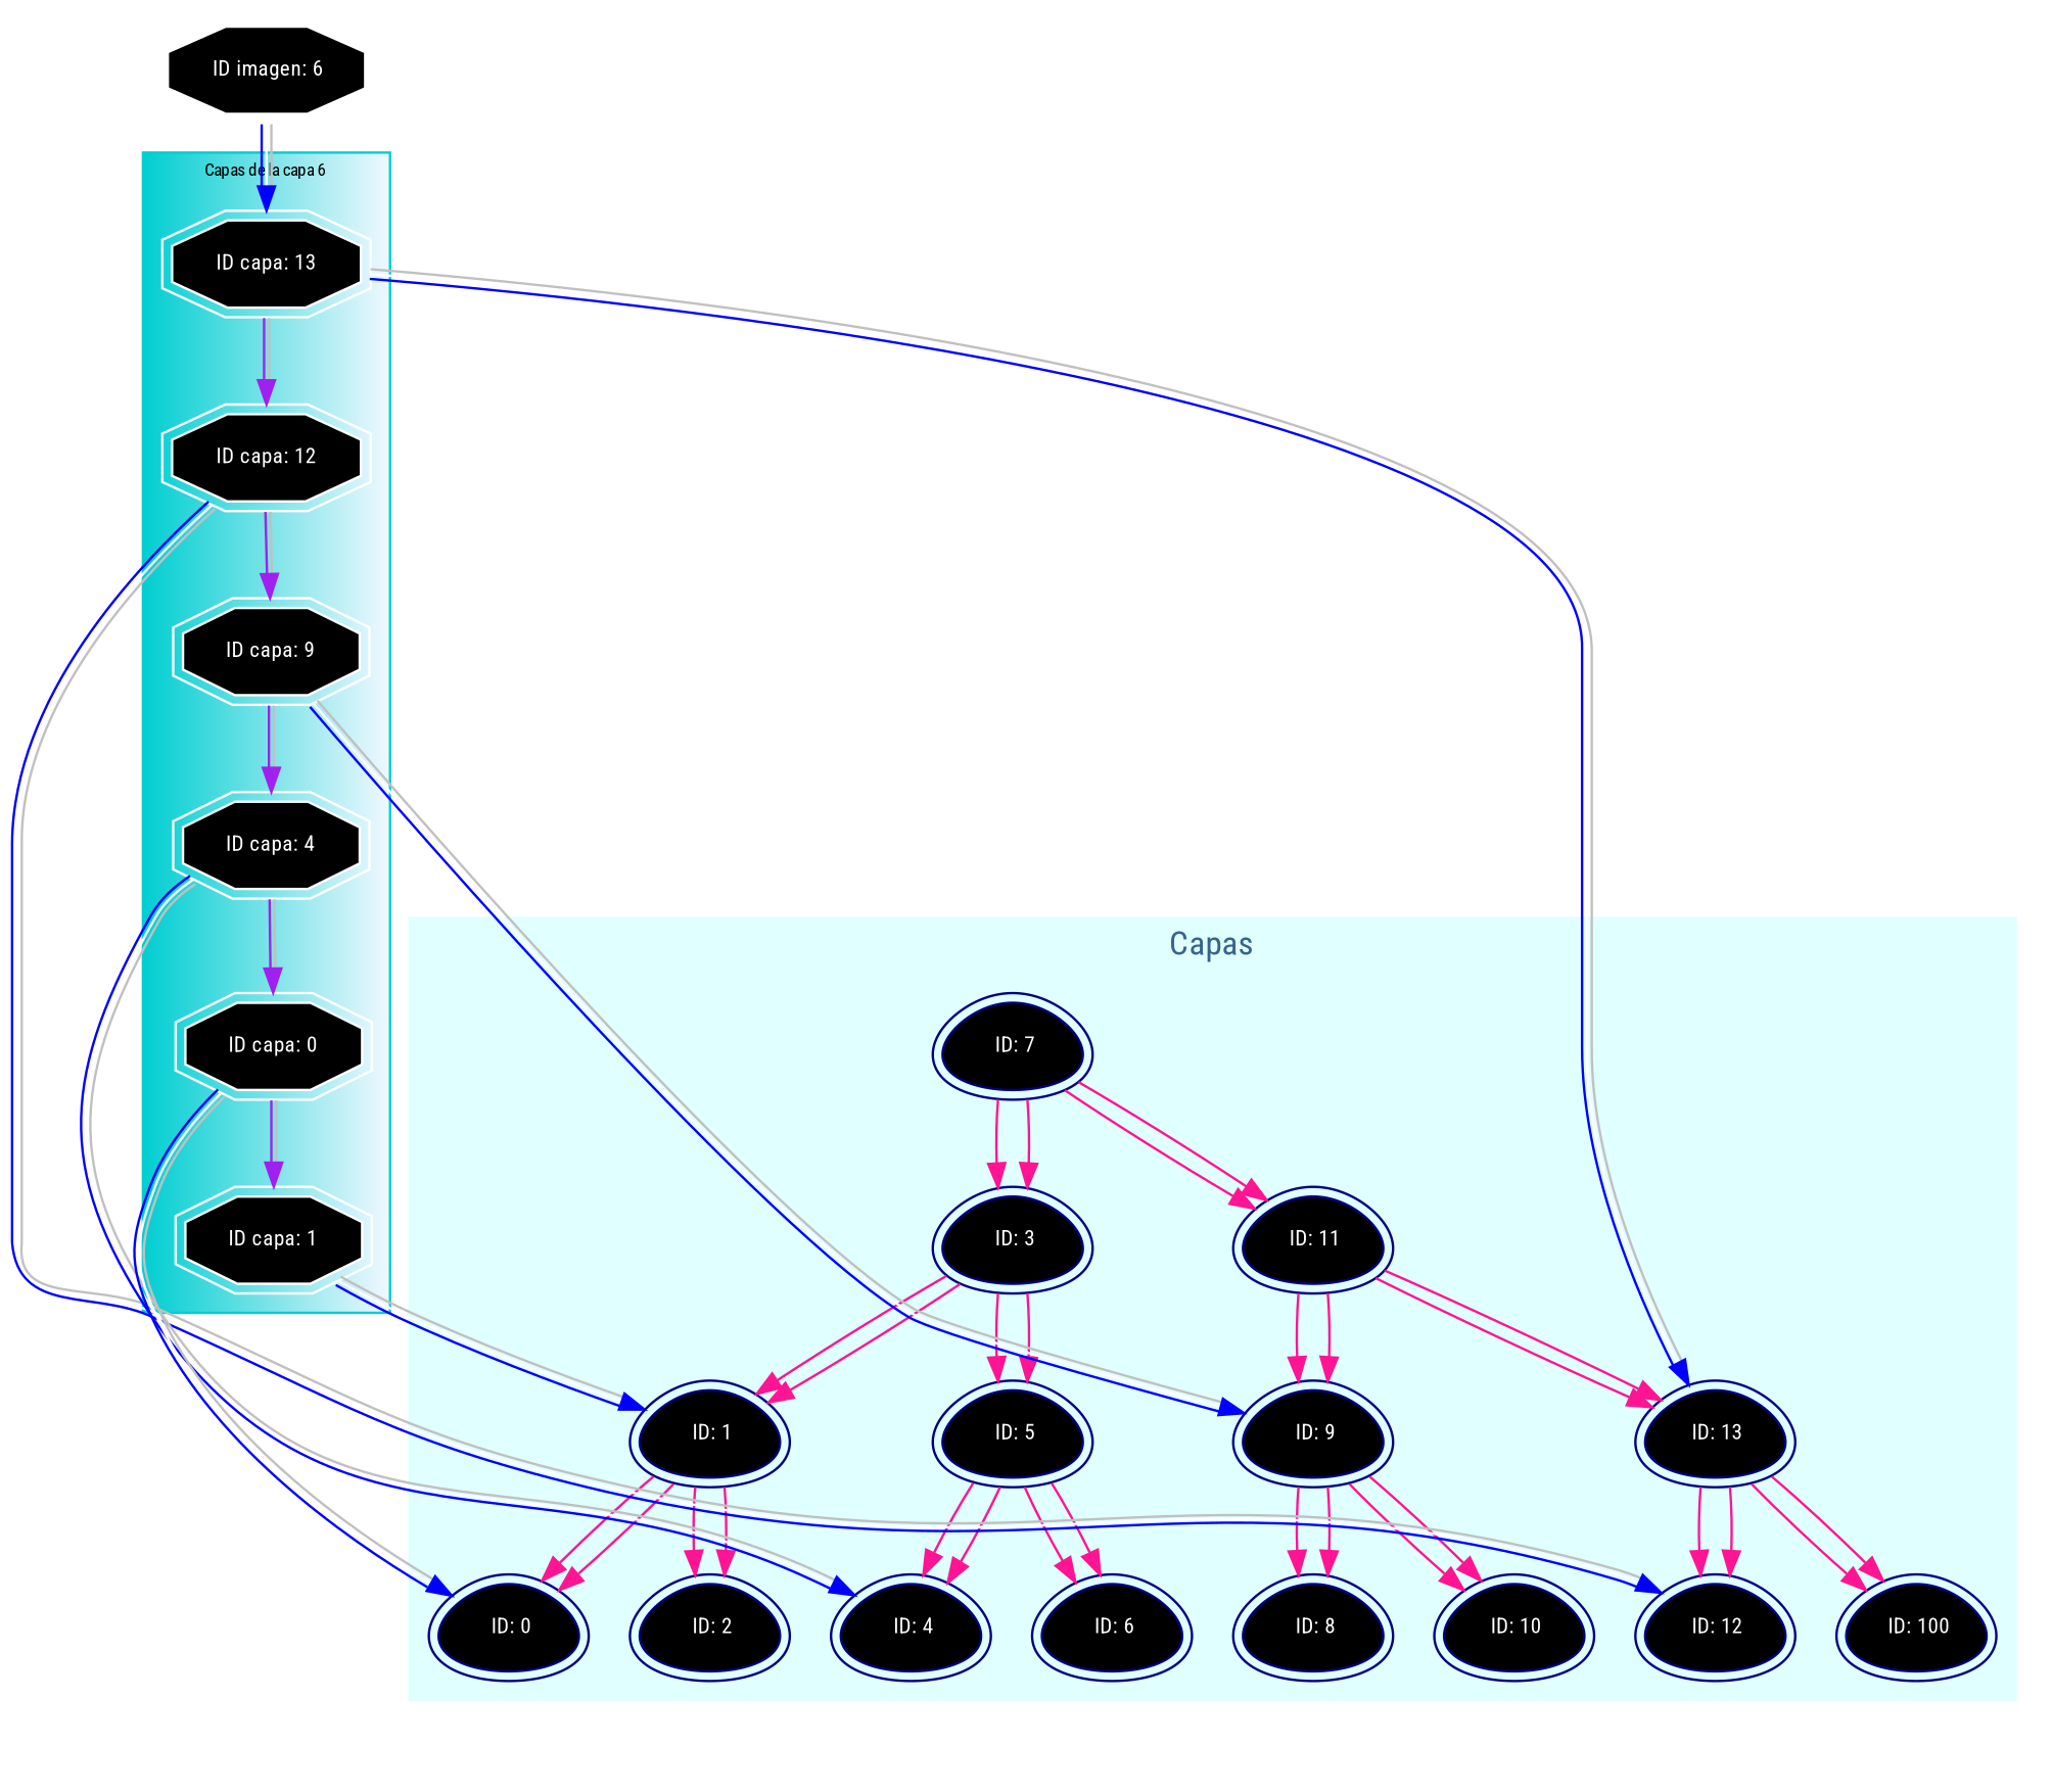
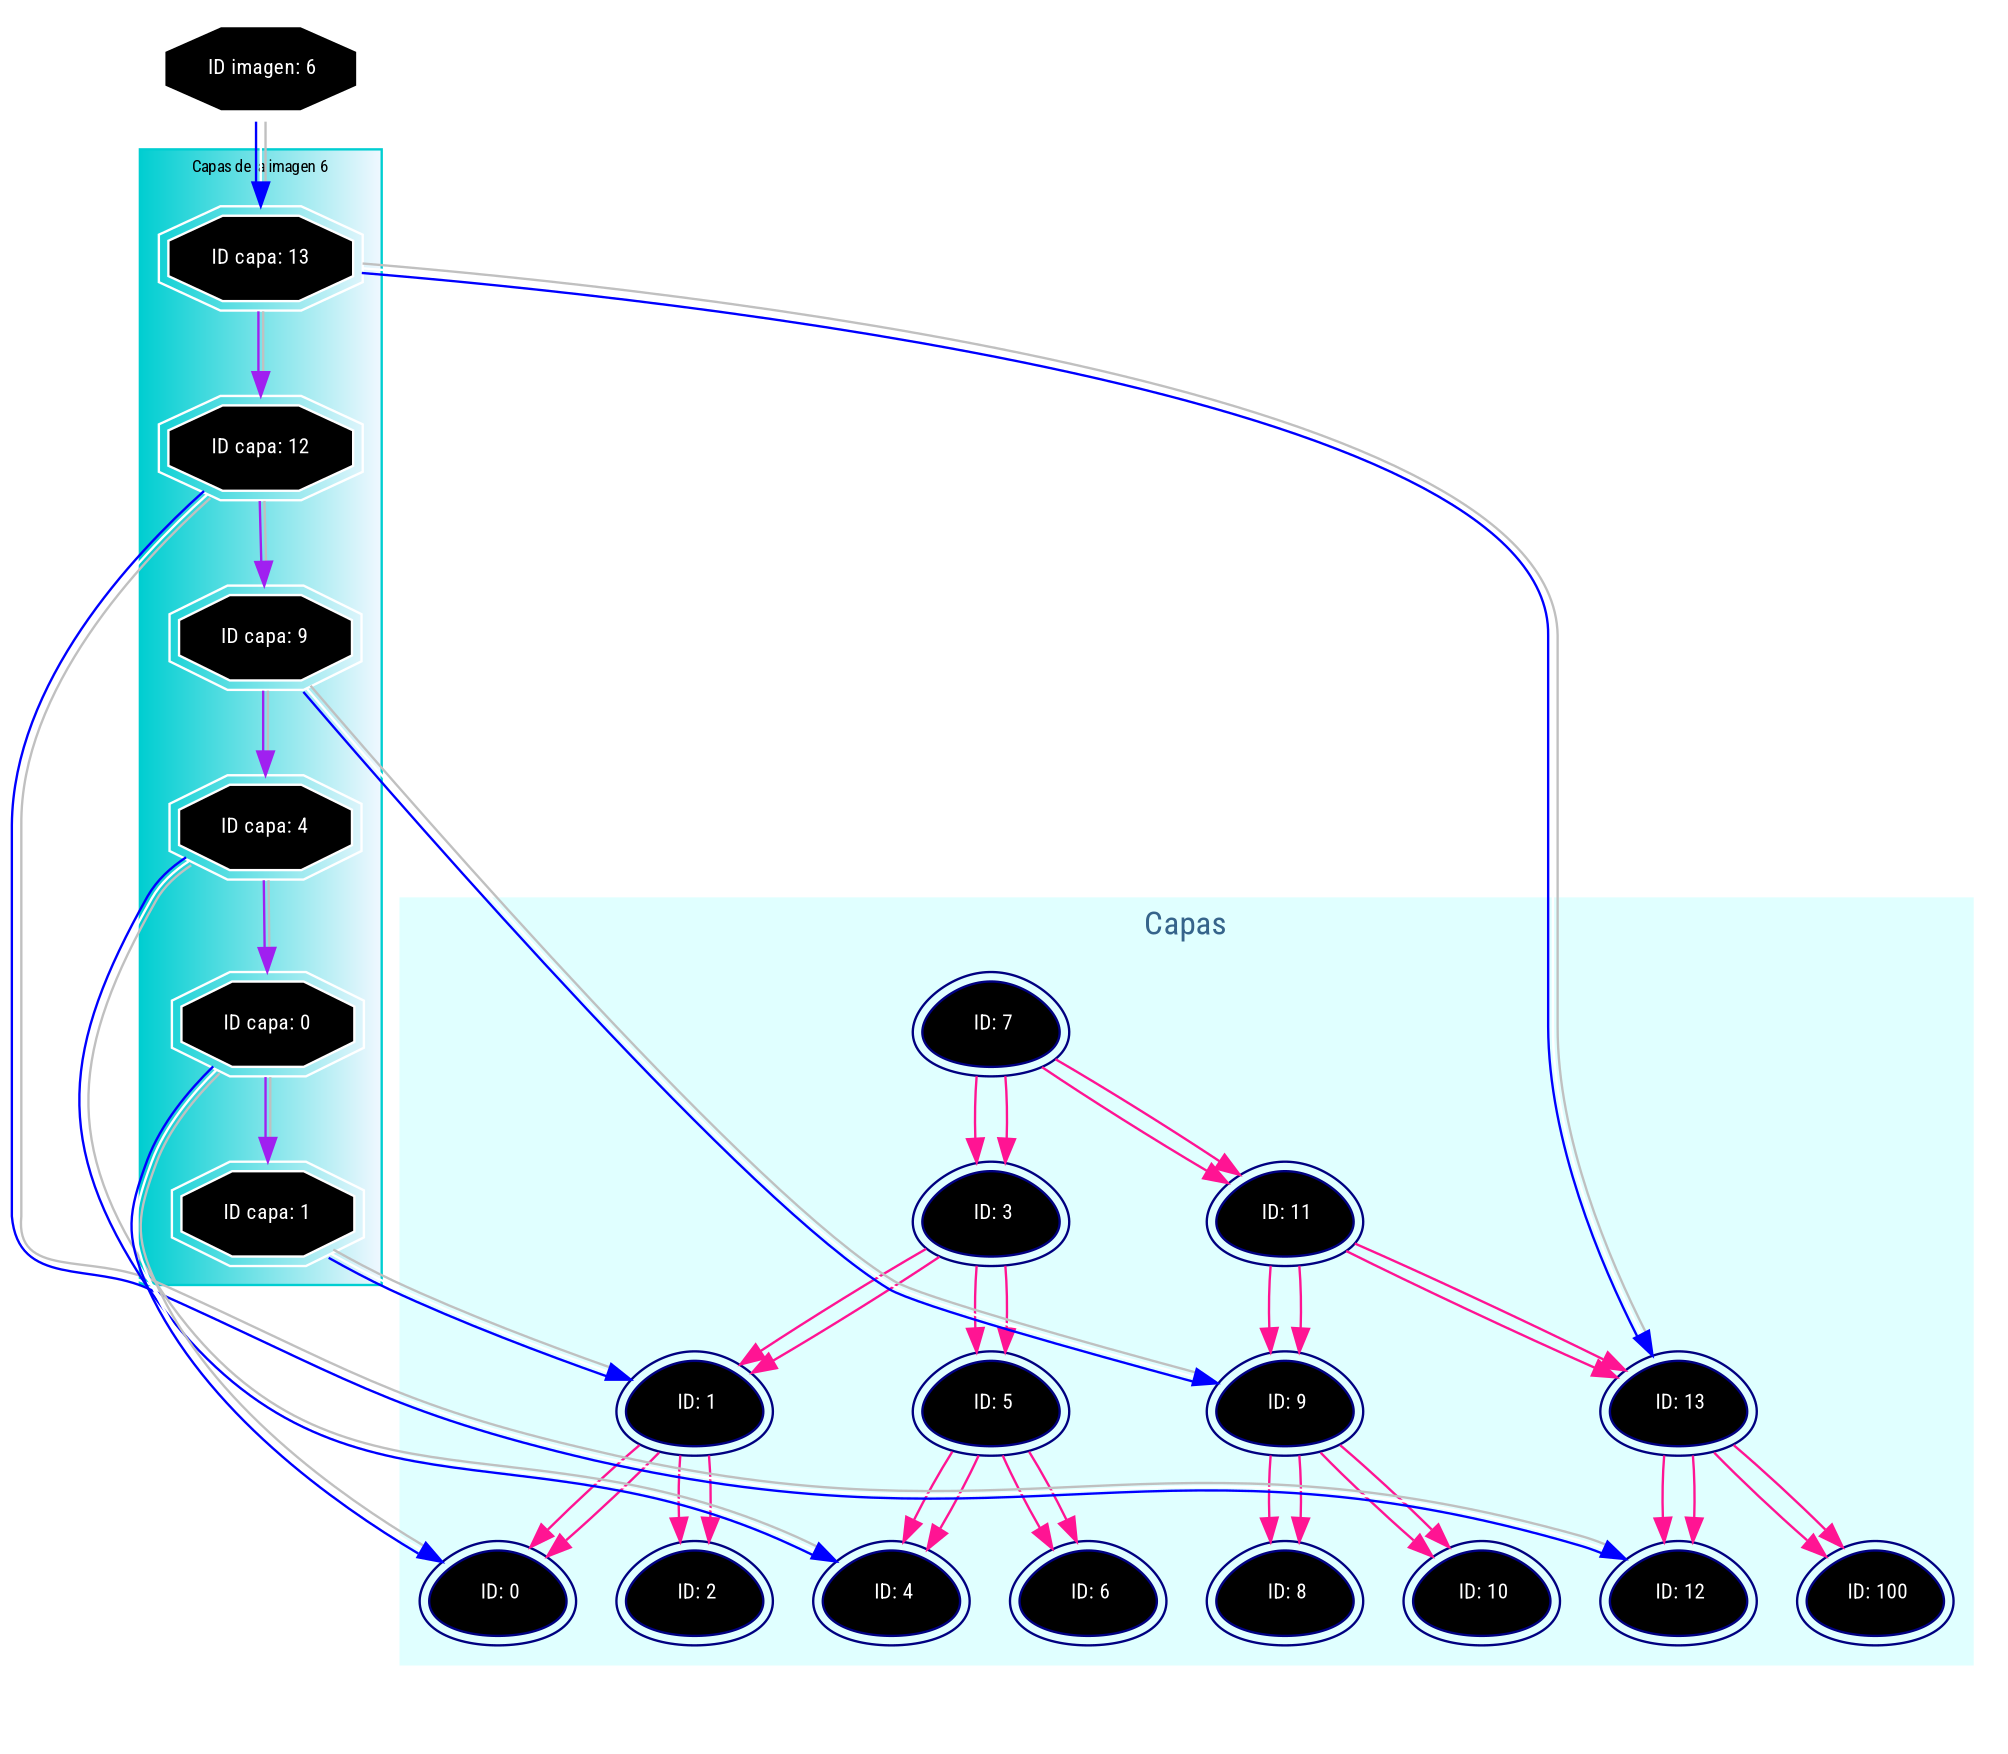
  digraph {
    color="indigo:hotpink2"
    fontcolor=white
    fontname="Roboto Condensed"
    label="Imagen 6"
    style=filled
    node [color=navyblue fillcolor=black fontcolor=white peripheries=2 shape=egg style=filled fontname="Roboto Condensed"]
    edge [color=deeppink fontname="Roboto Condensed"]
    n1 [label=<<FONT POINT-SIZE = "9"> ID: 0</FONT>>]
    n2 [label=<<FONT POINT-SIZE = "9"> ID: 1</FONT>>]
    n3 [label=<<FONT POINT-SIZE = "9"> ID: 2</FONT>>]
    n4 [label=<<FONT POINT-SIZE = "9"> ID: 3</FONT>>]
    n5 [label=<<FONT POINT-SIZE = "9"> ID: 5</FONT>>]
    n6 [label=<<FONT POINT-SIZE = "9"> ID: 4</FONT>>]
    n7 [label=<<FONT POINT-SIZE = "9"> ID: 6</FONT>>]
    n8 [label=<<FONT POINT-SIZE = "9"> ID: 7</FONT>>]
    n9 [label=<<FONT POINT-SIZE = "9"> ID: 11</FONT>>]
    n10 [label=<<FONT POINT-SIZE = "9"> ID: 9</FONT>>]
    n11 [label=<<FONT POINT-SIZE = "9"> ID: 13</FONT>>]
    n12 [label=<<FONT POINT-SIZE = "9"> ID: 8</FONT>>]
    n13 [label=<<FONT POINT-SIZE = "9"> ID: 10</FONT>>]
    n14 [label=<<FONT POINT-SIZE = "9"> ID: 12</FONT>>]
    n15 [label=<<FONT POINT-SIZE = "9"> ID: 100</FONT>>]
    n16 [color=white label=<<FONT POINT-SIZE = "9"> ID capa: 13 </FONT>> shape=tripleoctagon]
    n17 [color=white label=<<FONT POINT-SIZE = "9"> ID capa: 12 </FONT>> shape=tripleoctagon]
    n18 [color=white label=<<FONT POINT-SIZE = "9"> ID capa: 9 </FONT>> shape=tripleoctagon]
    n19 [color=white label=<<FONT POINT-SIZE = "9"> ID capa: 4 </FONT>> shape=tripleoctagon]
    n20 [color=white label=<<FONT POINT-SIZE = "9"> ID capa: 0 </FONT>> shape=tripleoctagon]
    n21 [color=white label=<<FONT POINT-SIZE = "9"> ID capa: 1 </FONT>> shape=tripleoctagon]
    n22 [color=white label=<<FONT POINT-SIZE = "9"> ID imagen: 6</FONT>> shape=tripleoctagon]
    subgraph cluster_1 {
      color=lightcyan
      fontcolor=steelblue4
      label=Capas
      n1
      n2
      n3
      n4
      n5
      n6
      n7
      n8
      n9
      n10
      n11
      n12
      n13
      n14
      n15
    }
    subgraph cluster_2 {
      color="darkturquoise:aliceblue"
      fontcolor=black
      fontsize=7
-     label="Capas de la capa 6"
+     label="Capas de la imagen 6"
      n16
      n17
      n18
      n19
      n20
      n21
    }
    n2 -> n1
    n2 -> n1
    n2 -> n3
    n2 -> n3
    n4 -> n2
    n4 -> n2
    n4 -> n5
    n4 -> n5
    n5 -> n6
    n5 -> n6
    n5 -> n7
    n5 -> n7
    n8 -> n4
    n8 -> n4
    n8 -> n9
    n8 -> n9
    n9 -> n10
    n9 -> n10
    n9 -> n11
    n9 -> n11
    n10 -> n12
    n10 -> n12
    n10 -> n13
    n10 -> n13
    n11 -> n14
    n11 -> n14
    n11 -> n15
    n11 -> n15
    n16 -> n11 [color="blue:white:grey"]
    n16 -> n17 [color="purple:grey"]
    n17 -> n14 [color="blue:white:grey"]
    n17 -> n18 [color="purple:grey"]
    n18 -> n10 [color="blue:white:grey"]
    n18 -> n19 [color="purple:grey"]
    n19 -> n6 [color="blue:white:grey"]
    n19 -> n20 [color="purple:grey"]
    n20 -> n1 [color="blue:white:grey"]
    n20 -> n21 [color="purple:grey"]
    n21 -> n2 [color="blue:white:grey"]
    n22 -> n16 [color="blue:white:grey"]
  }
